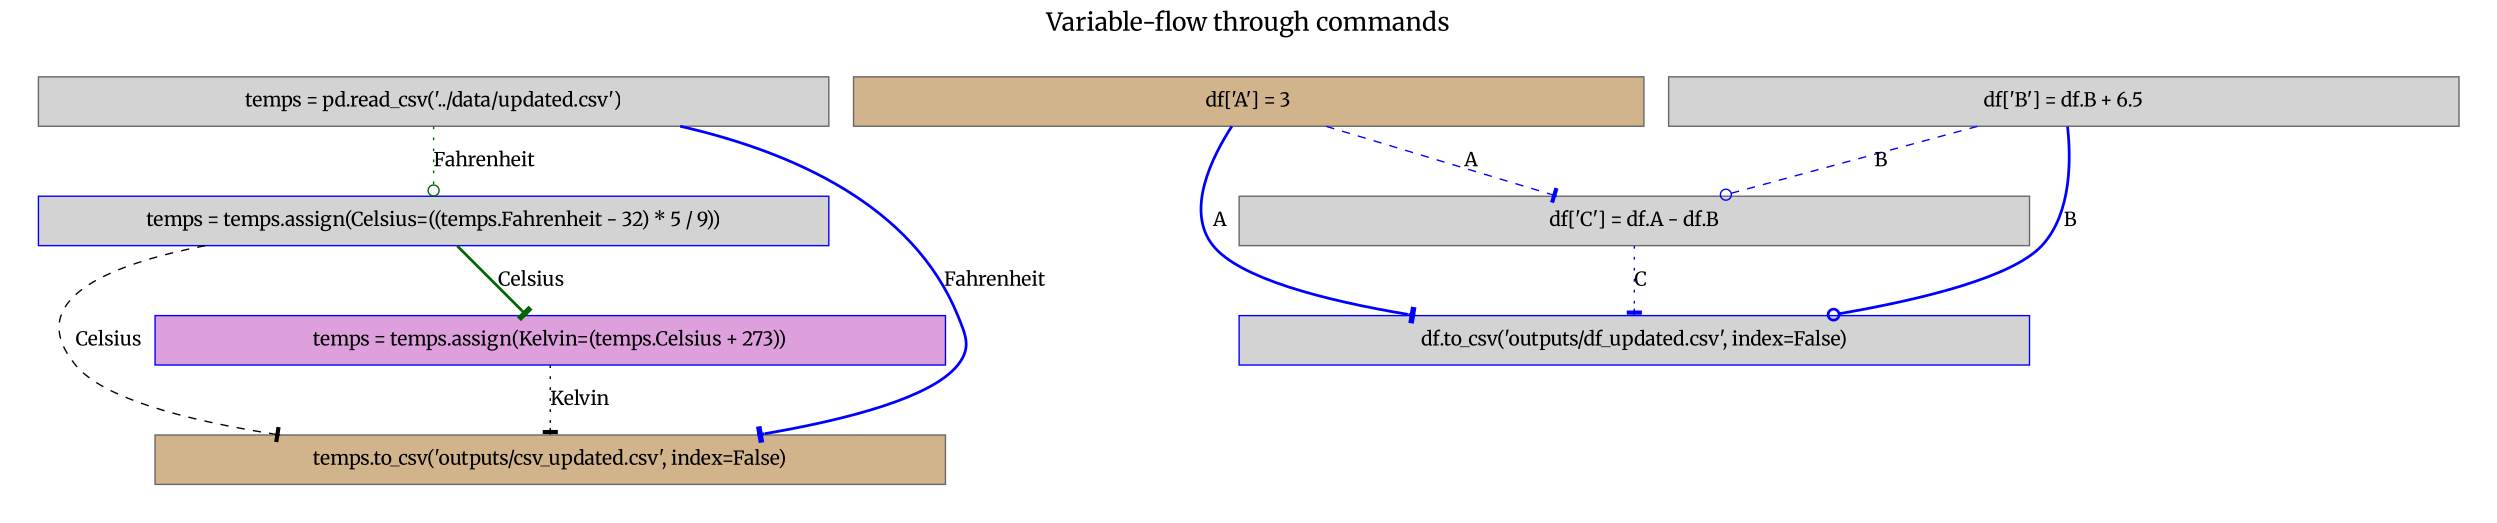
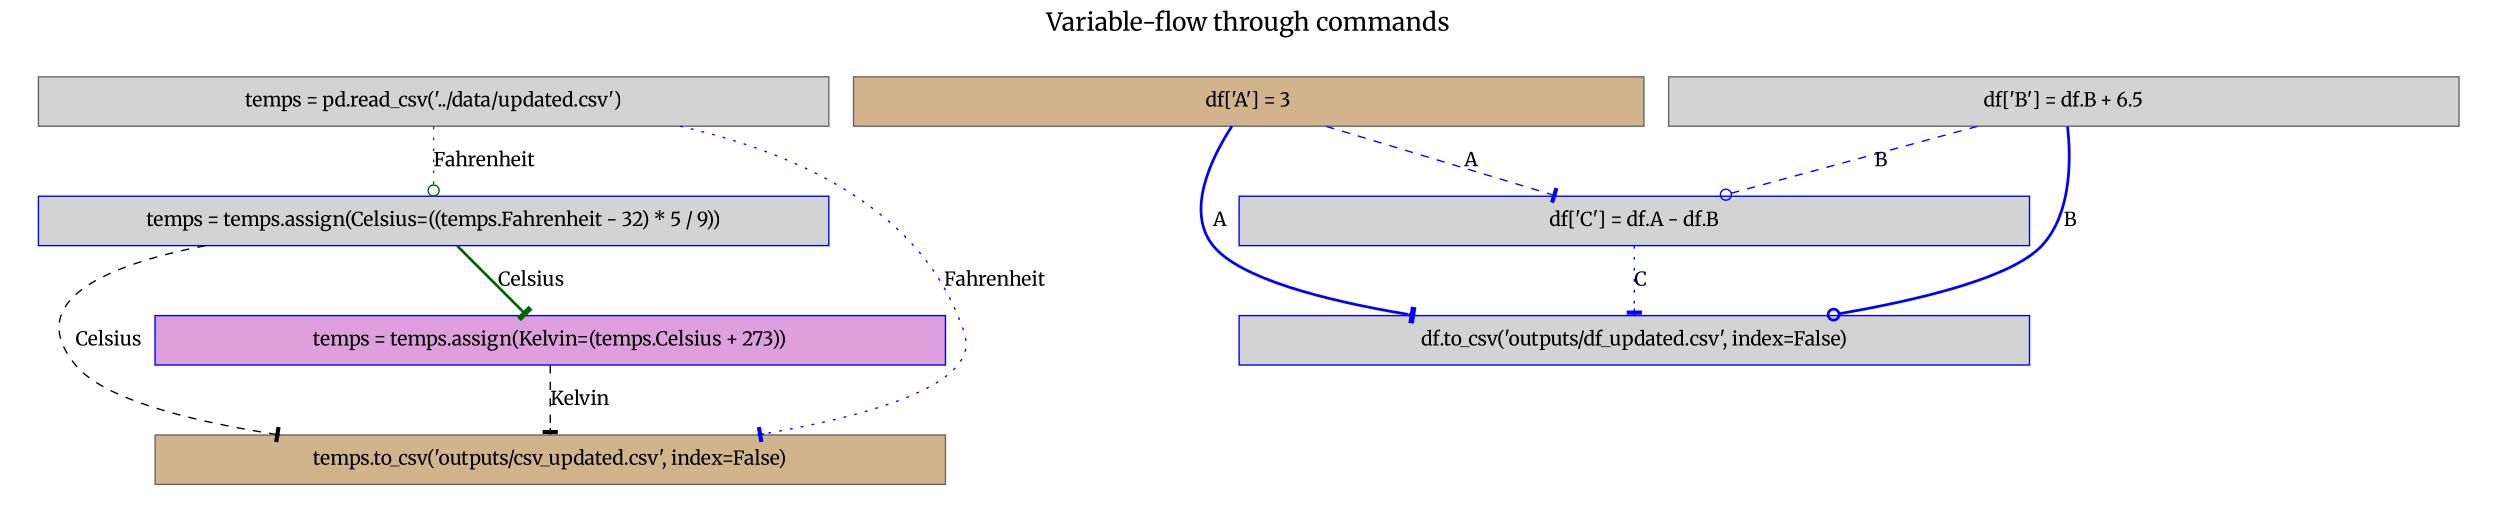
  digraph {
    fontname=Merriweather
    fontsize=18
    label="Variable-flow through commands"
    labelloc=t
    rankdir=TB
    node [color=gray40 fillcolor=lightgrey fontname=Merriweather peripheries=1 shape=box style=filled]
    edge [arrowhead=tee color=blue fontname=Merriweather style=bold]
    n1 [label="df['B'] = df.B + 6.5" width=8]
-   n2 [label="df['C'] = df.A - df.B" width=8]
+   n2 [color=blue label="df['C'] = df.A - df.B" width=8]
    n3 [color=blue label="df.to_csv('outputs/df_updated.csv', index=False)" width=8]
    n4 [fillcolor=tan label="df['A'] = 3" width=8]
    n5 [label="temps = pd.read_csv('../data/updated.csv')" width=8]
    n6 [color=blue label="temps = temps.assign(Celsius=((temps.Fahrenheit - 32) * 5 / 9))" width=8]
    n7 [fillcolor=tan label="temps.to_csv('outputs/csv_updated.csv', index=False)" width=8]
    n8 [color=blue fillcolor=plum label="temps = temps.assign(Kelvin=(temps.Celsius + 273))" width=8]
    subgraph cluster_1 {
      color=white
      label=""
      penwidth=0
      subgraph cluster_2 {
        color=white
        label=""
        penwidth=0
        n1
        n2
        n3
        n4
        n5
        n6
        n7
        n8
      }
    }
    n1 -> n2 [arrowhead=odot label=B style=dashed]
    n1 -> n3 [arrowhead=odot label=B]
    n2 -> n3 [label=C style=dotted]
    n4 -> n2 [label=A style=dashed]
    n4 -> n3 [label=A]
    n5 -> n6 [arrowhead=odot color=darkgreen label=Fahrenheit style=dotted]
-   n5 -> n7 [label=Fahrenheit]
+   n5 -> n7 [label=Fahrenheit style=dotted]
    n6 -> n7 [color=black label=Celsius style=dashed]
    n6 -> n8 [color=darkgreen label=Celsius]
-   n8 -> n7 [color=black label=Kelvin style=dotted]
+   n8 -> n7 [color=black label=Kelvin style=dashed]
  }
